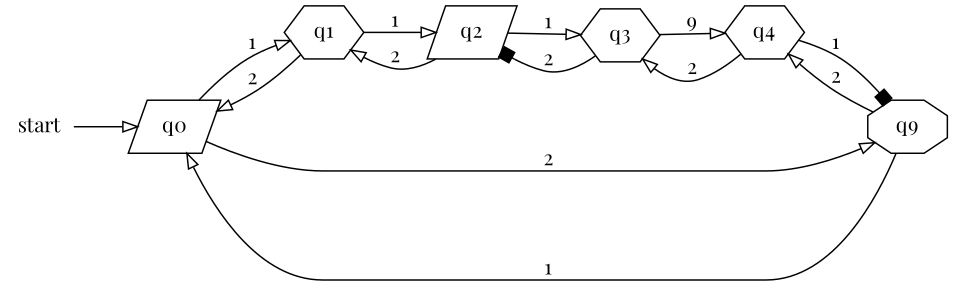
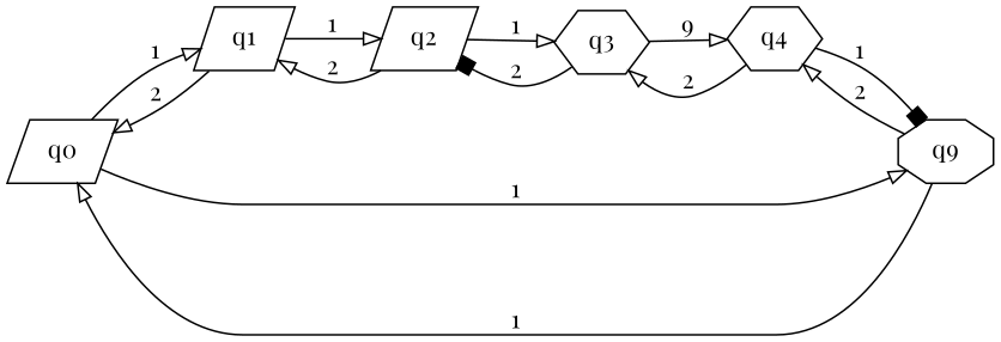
  digraph {
    fontname="Playfair Display"
    nodesep=0.5
    rankdir=LR
    ranksep=0.5
    node [fontname="Playfair Display" shape=hexagon]
    edge [arrowhead=onormal fontname="Playfair Display"]
-   start [height=.0 shape=none width=.0]
    n2 [label=q0 shape=parallelogram]
-   n3 [label=q1]
+   n3 [label=q1 shape=parallelogram]
    n4 [label=q9 shape=octagon]
    n5 [label=q2 shape=parallelogram]
    n6 [label=q4]
    n7 [label=q3]
-   start -> n2
    n2 -> n3 [label=1]
-   n2 -> n4 [label=2]
+   n2 -> n4 [label=1]
    n3 -> n2 [label=2]
    n3 -> n5 [label=1]
    n4 -> n2 [label=1]
    n4 -> n6 [label=2]
    n5 -> n3 [label=2]
    n5 -> n7 [label=1]
    n6 -> n4 [arrowhead=box label=1]
    n6 -> n7 [label=2]
    n7 -> n5 [arrowhead=box label=2]
    n7 -> n6 [label=9]
  }
